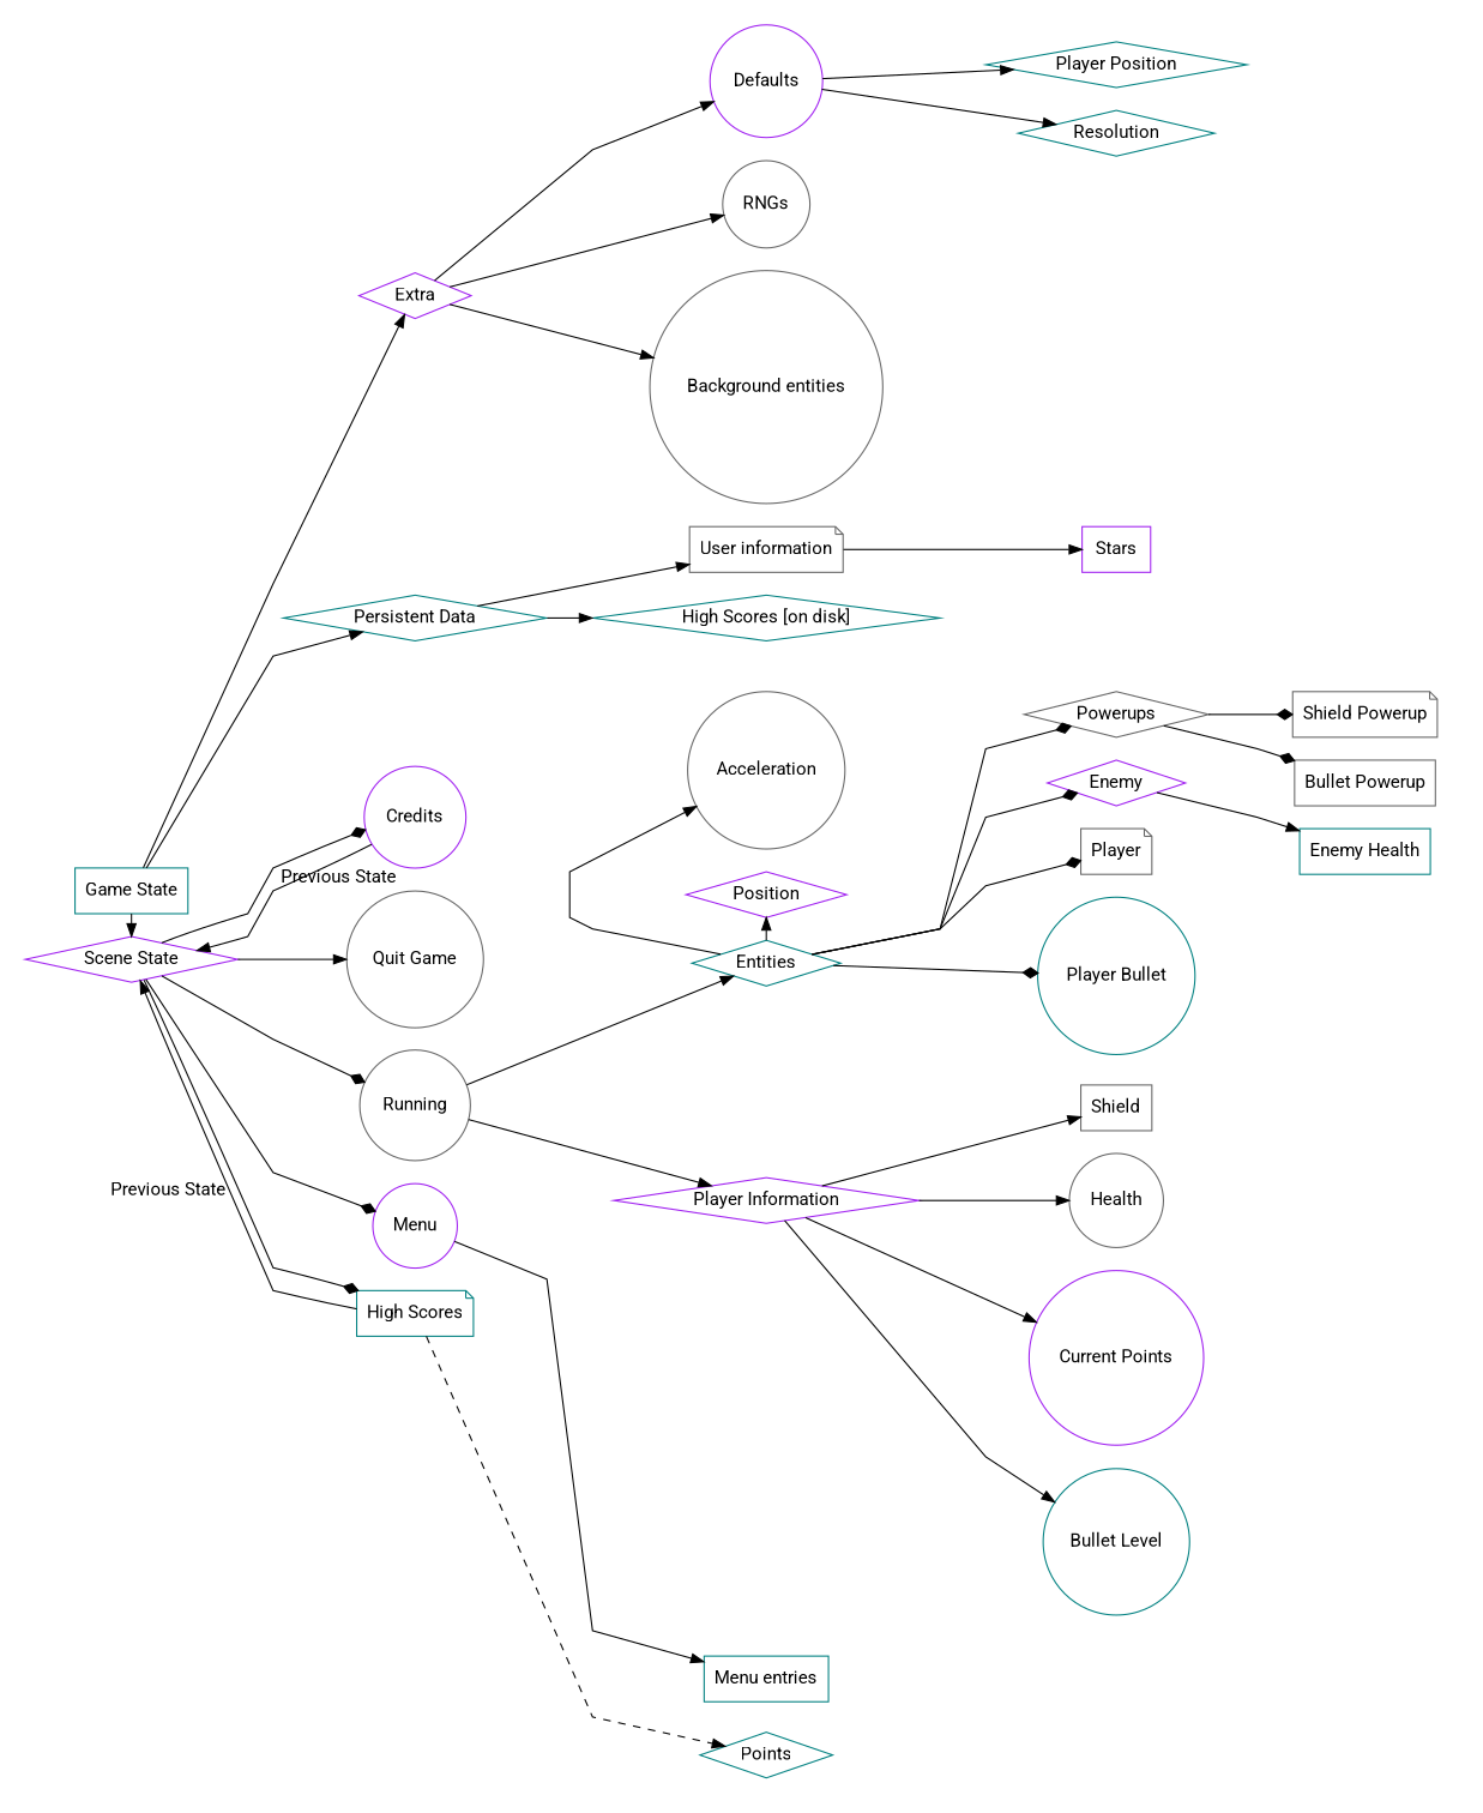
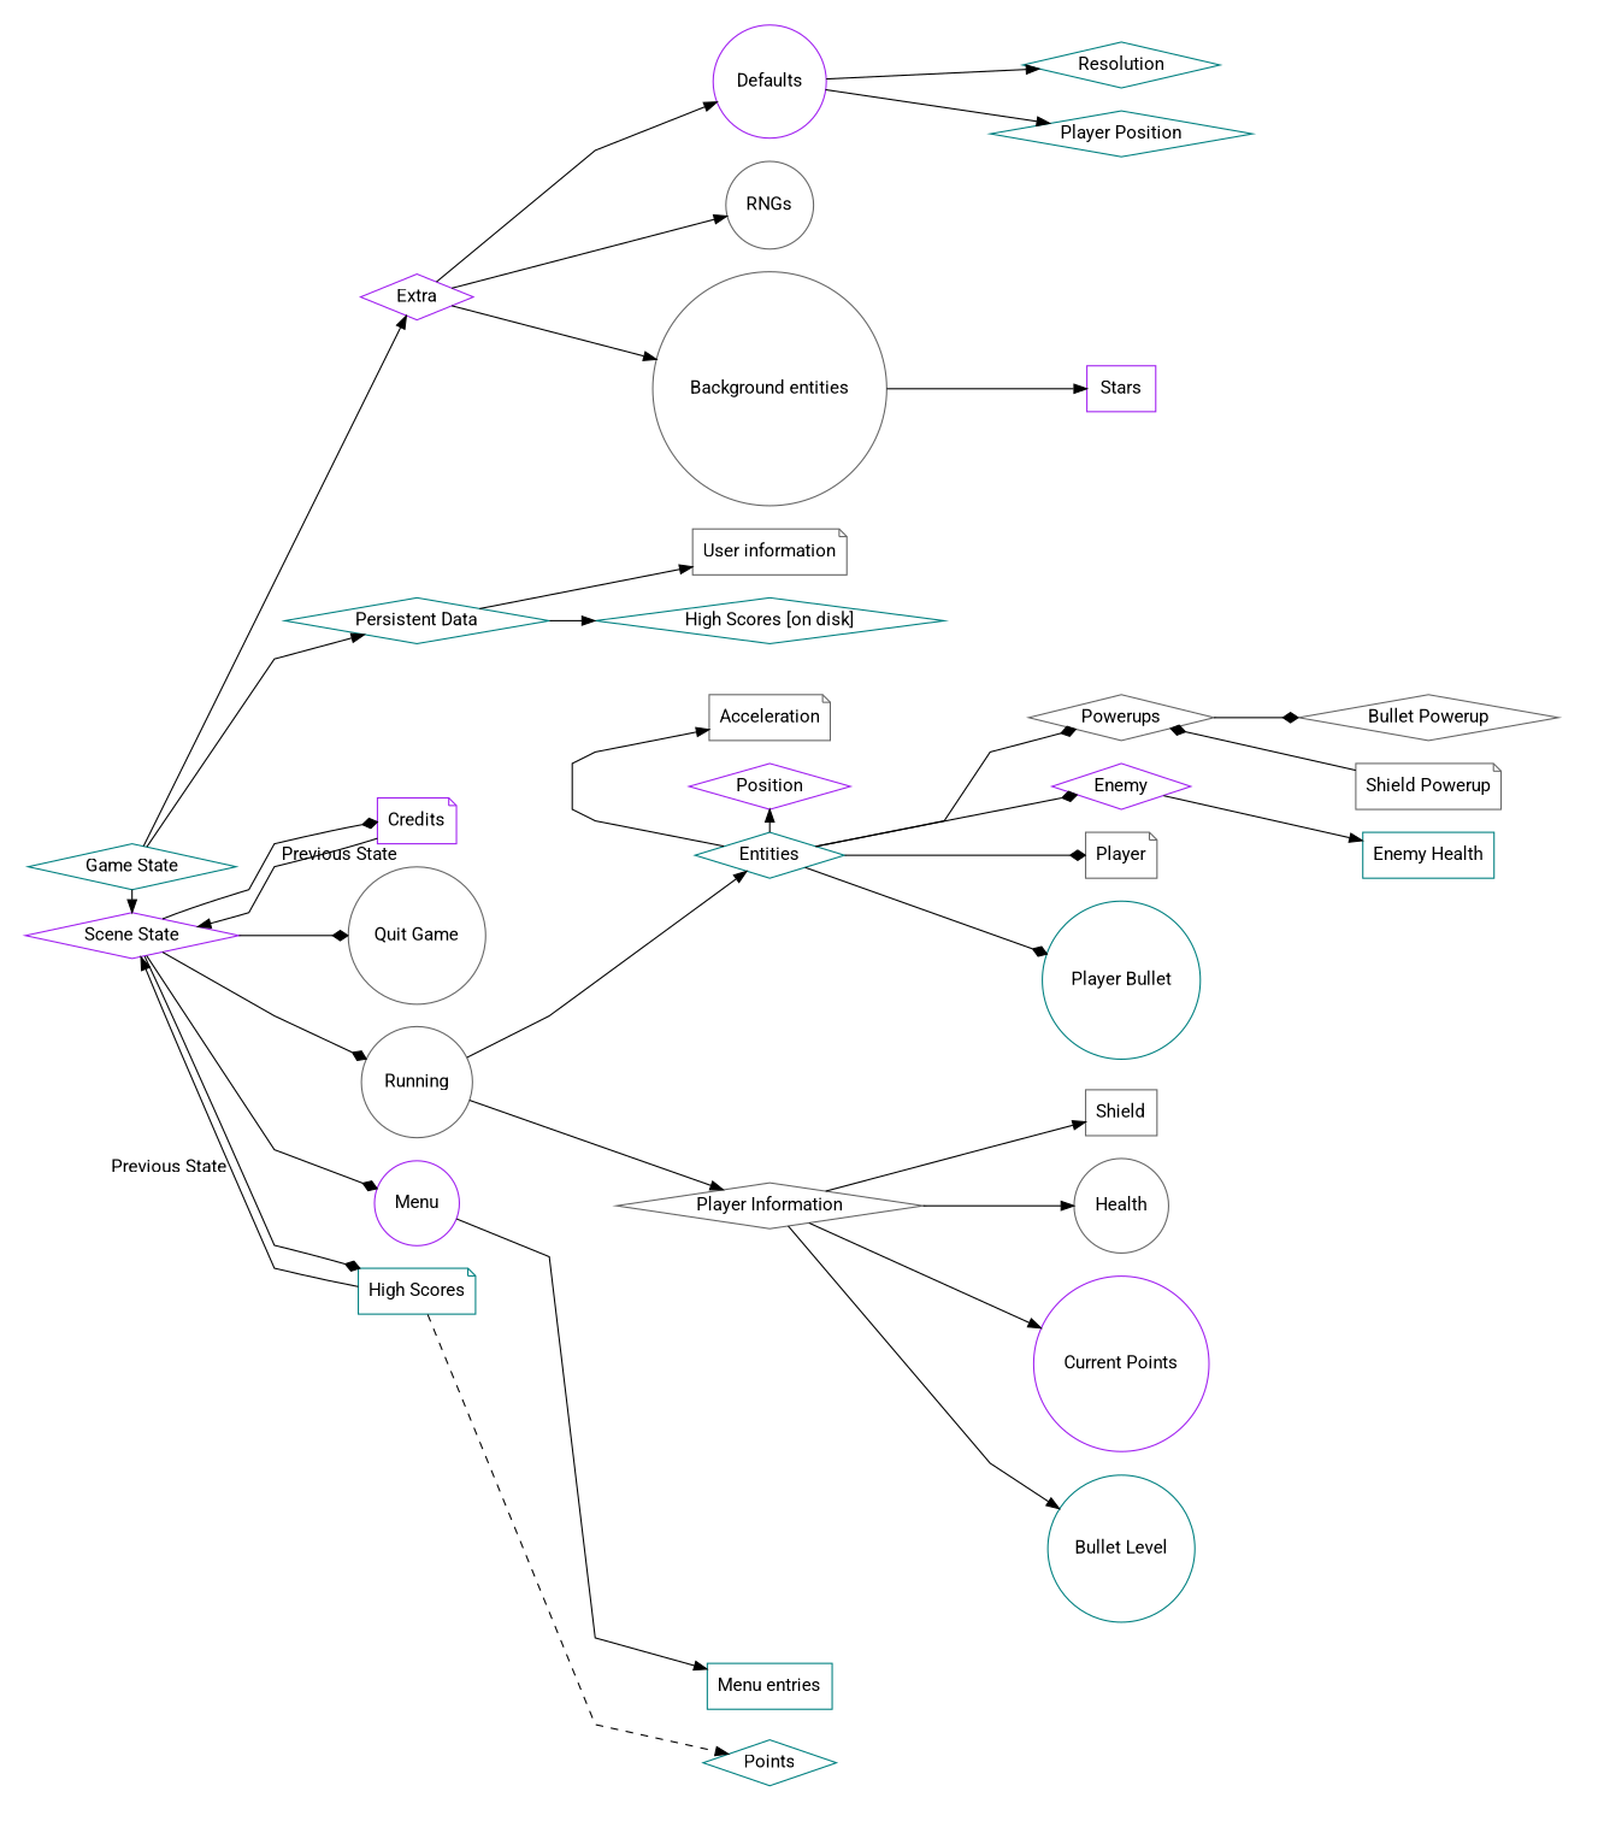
  digraph {
    fontname=Roboto
    rankdir=LR
    splines=polyline
    node [color=teal fontname=Roboto shape=diamond]
    edge [fontname=Roboto]
-   "Game State" [shape=box]
+   "Game State"
    "Scene State" [color=purple]
    "Persistent Data"
    "High Scores [on disk]"
    "User information" [color=gray40 shape=note]
    Extra [color=purple]
    "Background entities" [color=gray40 shape=circle]
    RNGs [color=gray40 shape=circle]
    Defaults [color=purple shape=circle]
    Stars [color=purple shape=box]
    "Player Position"
    Resolution
    "Menu entries" [shape=box]
    Points
    Entities
    Position [color=purple]
-   Acceleration [color=gray40 shape=circle]
+   Acceleration [color=gray40 shape=note]
    Player [color=gray40 shape=note]
    Enemy [color=purple]
    Powerups [color=gray40]
    "Player Bullet" [shape=circle]
    "Shield Powerup" [color=gray40 shape=note]
-   "Bullet Powerup" [color=gray40 shape=box]
+   "Bullet Powerup" [color=gray40]
    "Enemy Health" [shape=box]
-   "Player Information" [color=purple]
+   "Player Information" [color=gray40]
    "Current Points" [color=purple shape=circle]
    Health [color=gray40 shape=circle]
    Shield [color=gray40 shape=box]
    "Bullet Level" [shape=circle]
    Running [color=gray40 shape=circle]
    Menu [color=purple shape=circle]
    "High Scores" [shape=note]
-   Credits [color=purple shape=circle]
+   Credits [color=purple shape=note]
    "Quit Game" [color=gray40 shape=circle]
    subgraph cluster_1 {
      color=invis
      subgraph sub_2 {
        color=invis
        rank=same
        "Game State"
        "Scene State"
      }
    }
    subgraph cluster_3 {
      color=invis
      "Persistent Data"
      "High Scores [on disk]"
      "User information"
      Extra
      "Background entities"
      RNGs
      Defaults
      Stars
      "Player Position"
      Resolution
    }
    subgraph cluster_4 {
      color=invis
      Running
      Menu
      "High Scores"
      Credits
      "Quit Game"
      subgraph cluster_5 {
        color=invis
        "Menu entries"
      }
      subgraph cluster_6 {
        color=invis
        Points
      }
      subgraph cluster_7 {
        color=invis
        subgraph cluster_8 {
          color=invis
          "Enemy Health"
          subgraph sub_9 {
            color=invis
            rank=same
            Entities
            Position
            Acceleration
          }
          subgraph sub_10 {
            color=invis
            rank=same
            Player
            Enemy
            Powerups
            "Player Bullet"
          }
          subgraph sub_11 {
            color=invis
            rank=same
            "Shield Powerup"
            "Bullet Powerup"
          }
        }
        subgraph cluster_12 {
          color=invis
          "Player Information"
          "Current Points"
          Health
          Shield
          "Bullet Level"
        }
      }
    }
    "Game State" -> "Scene State"
    "Game State" -> "Persistent Data"
    "Game State" -> Extra
    "Scene State" -> Running [arrowhead=diamond]
    "Scene State" -> Menu [arrowhead=diamond]
    "Scene State" -> "High Scores" [arrowhead=diamond]
    "Scene State" -> Credits [arrowhead=diamond]
-   "Scene State" -> "Quit Game" [arrowhead=normal]
+   "Scene State" -> "Quit Game" [arrowhead=diamond]
    "Persistent Data" -> "High Scores [on disk]"
    "Persistent Data" -> "User information"
    Extra -> "Background entities"
    Extra -> RNGs
    Extra -> Defaults
-   "User information" -> Stars
+   "Background entities" -> Stars
    Defaults -> "Player Position"
    Defaults -> Resolution
    Entities -> Position
    Entities -> Acceleration
    Entities -> Player [arrowhead=diamond]
    Entities -> Enemy [arrowhead=diamond]
    Entities -> Powerups [arrowhead=diamond]
    Entities -> "Player Bullet" [arrowhead=diamond]
    Enemy -> "Enemy Health"
-   Powerups -> "Shield Powerup" [arrowhead=diamond]
+   "Shield Powerup" -> Powerups [arrowhead=diamond]
    Powerups -> "Bullet Powerup" [arrowhead=diamond]
    "Player Information" -> "Current Points"
    "Player Information" -> Health
    "Player Information" -> Shield
    "Player Information" -> "Bullet Level"
    Running -> Entities
    Running -> "Player Information"
    Menu -> "Menu entries"
    "High Scores" -> "Scene State" [xlabel="Previous State"]
    "High Scores" -> Points [style=dashed]
    Credits -> "Scene State" [xlabel="Previous State"]
  }
